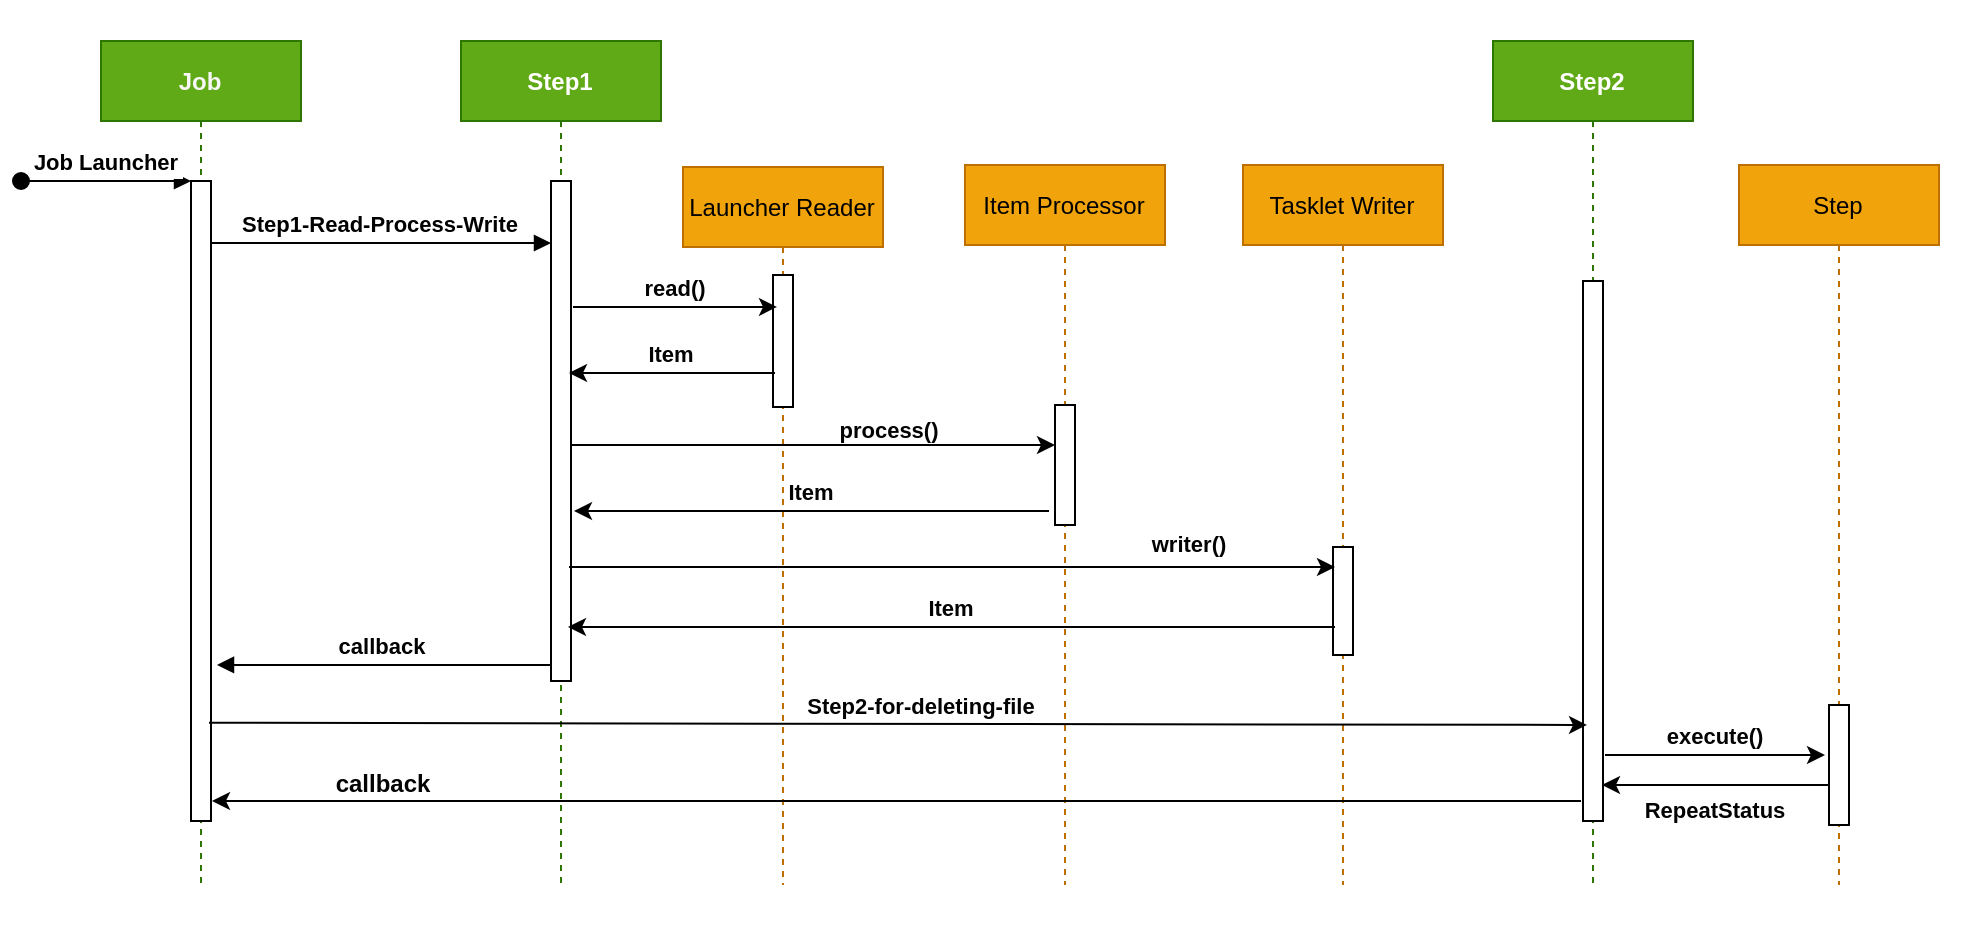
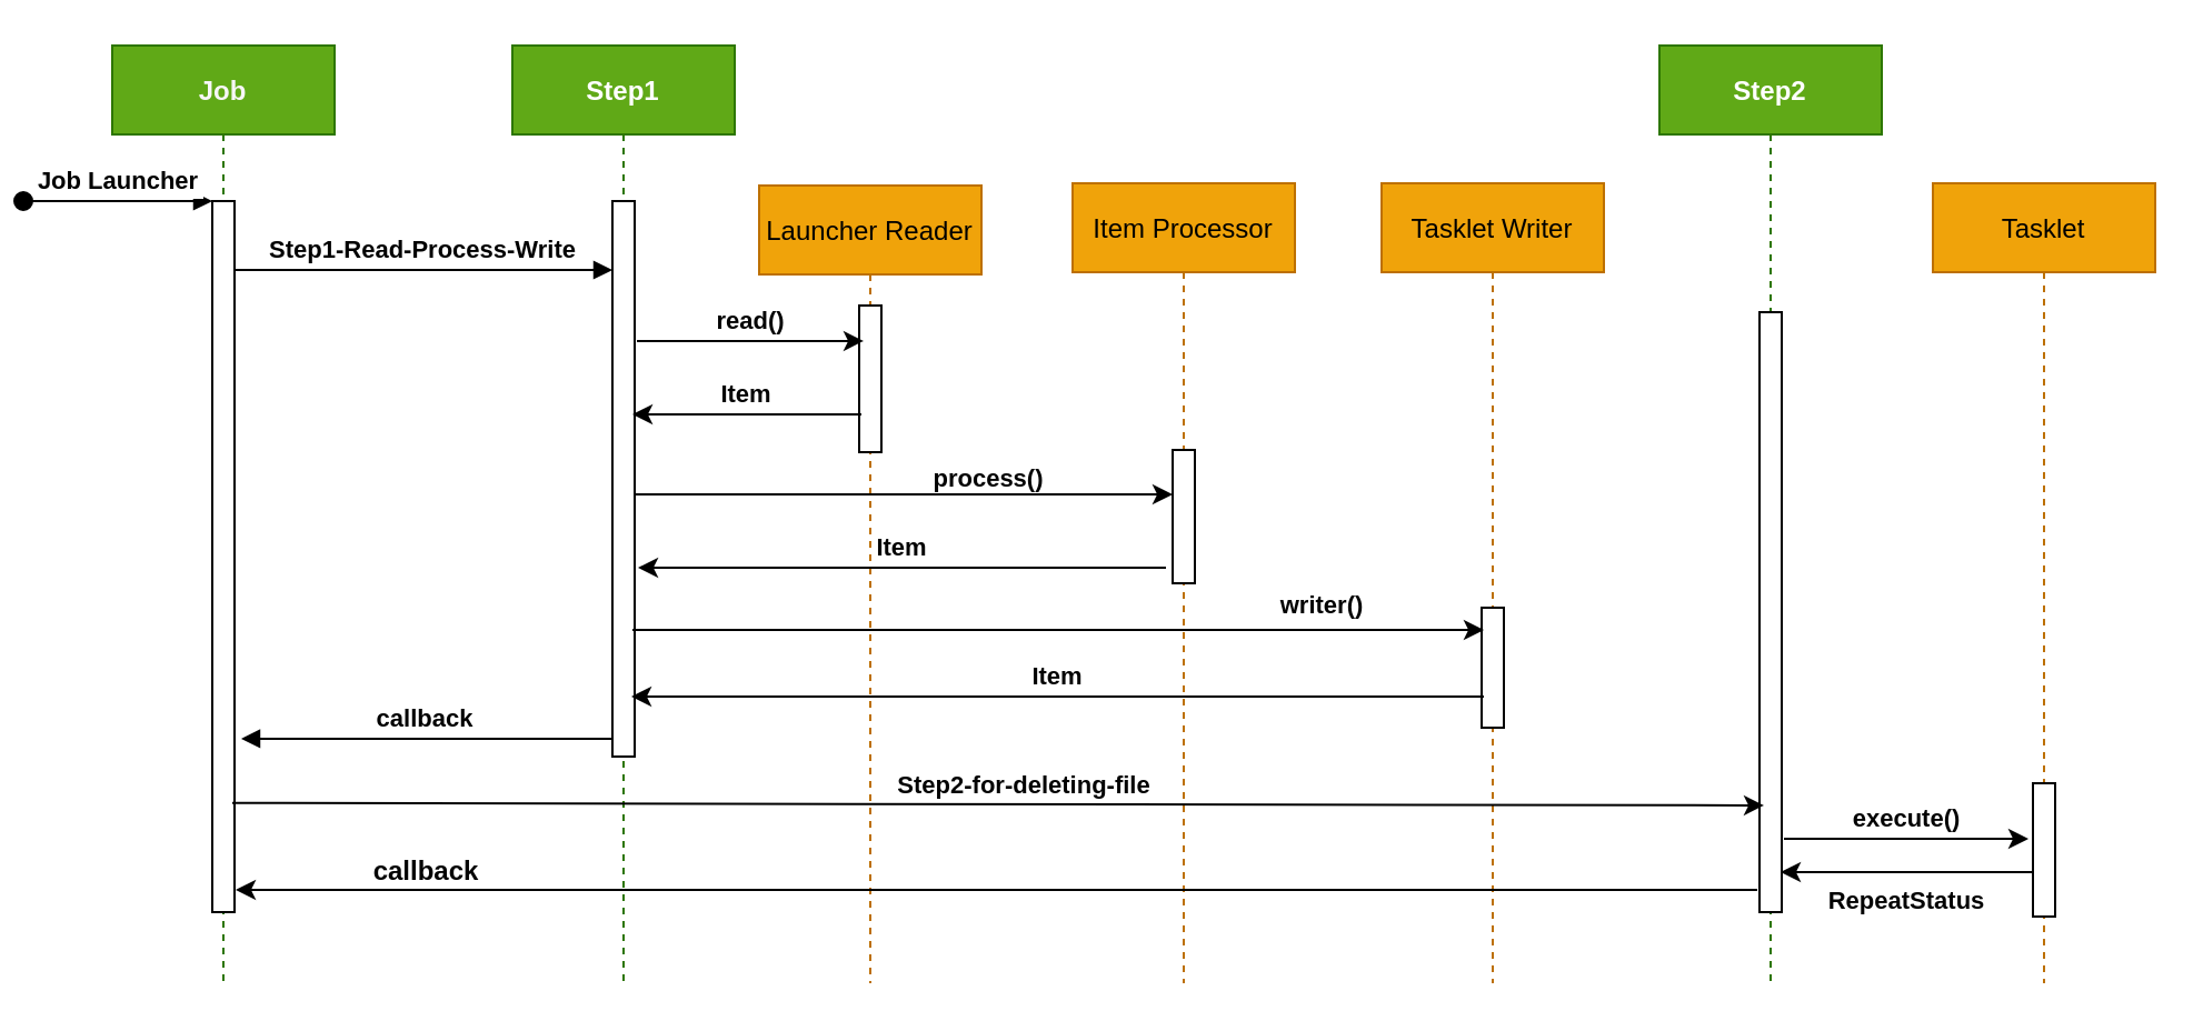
  <mxCell id="0" />
  <mxCell id="1" parent="0" />
  <mxCell id="2" value="Job" style="shape=umlLifeline;perimeter=lifelinePerimeter;container=1;collapsible=0;recursiveResize=0;rounded=0;shadow=0;strokeWidth=1;labelBackgroundColor=none;fillColor=#60a917;strokeColor=#2D7600;fontStyle=1;fontColor=#F7F7F7;" parent="1" vertex="1"><mxGeometry x="20" y="20" width="100" height="422" as="geometry" /></mxCell>
  <mxCell id="3" value="" style="points=[];perimeter=orthogonalPerimeter;rounded=0;shadow=0;strokeWidth=1;" parent="2" vertex="1"><mxGeometry x="45" y="70" width="10" height="320" as="geometry" /></mxCell>
  <mxCell id="4" value="Job Launcher" style="verticalAlign=bottom;startArrow=oval;endArrow=block;startSize=8;shadow=0;strokeWidth=1;fontStyle=1" parent="2" target="3" edge="1"><mxGeometry relative="1" as="geometry"><mxPoint x="-40" y="70" as="sourcePoint" /></mxGeometry></mxCell>
  <mxCell id="5" value="Step1" style="shape=umlLifeline;perimeter=lifelinePerimeter;container=1;collapsible=0;recursiveResize=0;rounded=0;shadow=0;strokeWidth=1;fillColor=#60a917;strokeColor=#2D7600;fontColor=#ffffff;fontStyle=1" parent="1" vertex="1"><mxGeometry x="200" y="20" width="100" height="422" as="geometry" /></mxCell>
  <mxCell id="6" value="" style="points=[];perimeter=orthogonalPerimeter;rounded=0;shadow=0;strokeWidth=1;" parent="5" vertex="1"><mxGeometry x="45" y="70" width="10" height="250" as="geometry" /></mxCell>
  <mxCell id="7" value="Step1-Read-Process-Write" style="verticalAlign=bottom;endArrow=block;entryX=0;entryY=0;shadow=0;strokeWidth=1;fontStyle=1" parent="1" edge="1"><mxGeometry relative="1" as="geometry"><mxPoint x="75" y="121" as="sourcePoint" /><mxPoint x="245" y="121" as="targetPoint" /></mxGeometry></mxCell>
  <mxCell id="8" value="callback" style="verticalAlign=bottom;endArrow=block;shadow=0;strokeWidth=1;entryX=1.3;entryY=0.274;entryDx=0;entryDy=0;entryPerimeter=0;fontStyle=1" parent="1" edge="1"><mxGeometry relative="1" as="geometry"><mxPoint x="245" y="331.94" as="sourcePoint" /><mxPoint x="78" y="331.94" as="targetPoint" /></mxGeometry></mxCell>
  <mxCell id="9" value="Step2" style="shape=umlLifeline;perimeter=lifelinePerimeter;container=1;collapsible=0;recursiveResize=0;rounded=0;shadow=0;strokeWidth=1;fillColor=#60a917;strokeColor=#2D7600;fontColor=#ffffff;fontStyle=1" vertex="1" parent="1"><mxGeometry x="716" y="20" width="100" height="422" as="geometry" /></mxCell>
  <mxCell id="10" value="" style="points=[];perimeter=orthogonalPerimeter;rounded=0;shadow=0;strokeWidth=1;" vertex="1" parent="9"><mxGeometry x="45" y="120" width="10" height="270" as="geometry" /></mxCell>
  <mxCell id="11" value="Launcher Reader" style="shape=umlLifeline;perimeter=lifelinePerimeter;container=1;collapsible=0;recursiveResize=0;rounded=0;shadow=0;strokeWidth=1;fillColor=#f0a30a;strokeColor=#BD7000;fontColor=#000000;" vertex="1" parent="1"><mxGeometry x="311" y="83" width="100" height="359" as="geometry" /></mxCell>
  <mxCell id="12" value="" style="points=[];perimeter=orthogonalPerimeter;rounded=0;shadow=0;strokeWidth=1;" vertex="1" parent="11"><mxGeometry x="45" y="54" width="10" height="66" as="geometry" /></mxCell>
  <mxCell id="13" value="Item Processor" style="shape=umlLifeline;perimeter=lifelinePerimeter;container=1;collapsible=0;recursiveResize=0;rounded=0;shadow=0;strokeWidth=1;fillColor=#f0a30a;strokeColor=#BD7000;fontColor=#000000;" vertex="1" parent="1"><mxGeometry x="452" y="82" width="100" height="360" as="geometry" /></mxCell>
  <mxCell id="14" value="" style="points=[];perimeter=orthogonalPerimeter;rounded=0;shadow=0;strokeWidth=1;" vertex="1" parent="13"><mxGeometry x="45" y="120" width="10" height="60" as="geometry" /></mxCell>
  <mxCell id="15" value="Tasklet Writer" style="shape=umlLifeline;perimeter=lifelinePerimeter;container=1;collapsible=0;recursiveResize=0;rounded=0;shadow=0;strokeWidth=1;fillColor=#f0a30a;strokeColor=#BD7000;fontColor=#000000;" vertex="1" parent="1"><mxGeometry x="591" y="82" width="100" height="360" as="geometry" /></mxCell>
  <mxCell id="16" value="" style="points=[];perimeter=orthogonalPerimeter;rounded=0;shadow=0;strokeWidth=1;" vertex="1" parent="15"><mxGeometry x="45" y="191" width="10" height="54" as="geometry" /></mxCell>
- <mxCell id="17" value="Step" style="shape=umlLifeline;perimeter=lifelinePerimeter;container=1;collapsible=0;recursiveResize=0;rounded=0;shadow=0;strokeWidth=1;fillColor=#f0a30a;strokeColor=#BD7000;fontColor=#000000;" vertex="1" parent="1"><mxGeometry x="839" y="82" width="100" height="360" as="geometry" /></mxCell>
+ <mxCell id="17" value="Tasklet" style="shape=umlLifeline;perimeter=lifelinePerimeter;container=1;collapsible=0;recursiveResize=0;rounded=0;shadow=0;strokeWidth=1;fillColor=#f0a30a;strokeColor=#BD7000;fontColor=#000000;" vertex="1" parent="1"><mxGeometry x="839" y="82" width="100" height="360" as="geometry" /></mxCell>
  <mxCell id="18" value="" style="points=[];perimeter=orthogonalPerimeter;rounded=0;shadow=0;strokeWidth=1;" vertex="1" parent="17"><mxGeometry x="45" y="270" width="10" height="60" as="geometry" /></mxCell>
  <mxCell id="19" value="" style="endArrow=classic;html=1;fontColor=#F7F7F7;entryX=0.2;entryY=0.873;entryDx=0;entryDy=0;entryPerimeter=0;exitX=0.9;exitY=0.89;exitDx=0;exitDy=0;exitPerimeter=0;" edge="1" parent="1"><mxGeometry width="50" height="50" relative="1" as="geometry"><mxPoint x="74" y="360.9" as="sourcePoint" /><mxPoint x="763" y="361.98" as="targetPoint" /></mxGeometry></mxCell>
  <mxCell id="20" value="Step2-for-deleting-file" style="edgeLabel;html=1;align=center;verticalAlign=bottom;resizable=0;points=[];fontColor=#030303;labelPosition=center;verticalLabelPosition=top;fontStyle=1" vertex="1" connectable="0" parent="19"><mxGeometry x="-0.091" y="-1" relative="1" as="geometry"><mxPoint x="43" y="-1" as="offset" /></mxGeometry></mxCell>
  <mxCell id="21" value="&lt;b&gt;read()&lt;/b&gt;" style="endArrow=classic;html=1;entryX=0.2;entryY=0.242;entryDx=0;entryDy=0;entryPerimeter=0;labelBackgroundColor=none;fontColor=#030303;labelPosition=center;verticalLabelPosition=top;align=center;verticalAlign=bottom;" edge="1" parent="1" target="12"><mxGeometry width="50" height="50" relative="1" as="geometry"><mxPoint x="256" y="153" as="sourcePoint" /><mxPoint x="356" y="152.026" as="targetPoint" /></mxGeometry></mxCell>
  <mxCell id="22" value="Item" style="endArrow=classic;html=1;labelBackgroundColor=none;fontColor=#030303;entryX=1.3;entryY=0.376;entryDx=0;entryDy=0;entryPerimeter=0;labelPosition=center;verticalLabelPosition=top;align=center;verticalAlign=bottom;fontStyle=1" edge="1" parent="1"><mxGeometry width="50" height="50" relative="1" as="geometry"><mxPoint x="357" y="186" as="sourcePoint" /><mxPoint x="254" y="186" as="targetPoint" /></mxGeometry></mxCell>
  <mxCell id="23" value="" style="endArrow=classic;html=1;labelBackgroundColor=none;fontColor=#030303;entryX=-0.1;entryY=0.35;entryDx=0;entryDy=0;entryPerimeter=0;" edge="1" parent="1"><mxGeometry width="50" height="50" relative="1" as="geometry"><mxPoint x="255.5" y="222" as="sourcePoint" /><mxPoint x="497" y="222" as="targetPoint" /></mxGeometry></mxCell>
  <mxCell id="24" value="process()" style="edgeLabel;html=1;align=center;verticalAlign=bottom;resizable=0;points=[];fontColor=#030303;fontStyle=1;labelPosition=center;verticalLabelPosition=top;" vertex="1" connectable="0" parent="23"><mxGeometry x="0.304" y="-1" relative="1" as="geometry"><mxPoint x="1" as="offset" /></mxGeometry></mxCell>
  <mxCell id="25" value="Item" style="endArrow=classic;html=1;labelBackgroundColor=none;fontColor=#030303;fontStyle=1;labelPosition=center;verticalLabelPosition=top;align=center;verticalAlign=bottom;" edge="1" parent="1"><mxGeometry width="50" height="50" relative="1" as="geometry"><mxPoint x="494" y="255" as="sourcePoint" /><mxPoint x="256.5" y="255" as="targetPoint" /></mxGeometry></mxCell>
  <mxCell id="26" value="" style="endArrow=classic;html=1;labelBackgroundColor=none;fontColor=#030303;" edge="1" parent="1"><mxGeometry width="50" height="50" relative="1" as="geometry"><mxPoint x="254" y="283" as="sourcePoint" /><mxPoint x="637" y="283" as="targetPoint" /></mxGeometry></mxCell>
  <mxCell id="27" value="writer()" style="edgeLabel;html=1;align=center;verticalAlign=bottom;resizable=0;points=[];fontColor=#030303;fontStyle=1;labelPosition=center;verticalLabelPosition=top;" vertex="1" connectable="0" parent="26"><mxGeometry x="0.611" y="3" relative="1" as="geometry"><mxPoint as="offset" /></mxGeometry></mxCell>
  <mxCell id="28" value="Item" style="endArrow=classic;html=1;labelBackgroundColor=none;fontColor=#030303;exitX=0.5;exitY=0.741;exitDx=0;exitDy=0;exitPerimeter=0;fontStyle=1;labelPosition=center;verticalLabelPosition=top;align=center;verticalAlign=bottom;" edge="1" parent="1"><mxGeometry width="50" height="50" relative="1" as="geometry"><mxPoint x="637" y="313.014" as="sourcePoint" /><mxPoint x="253.5" y="313" as="targetPoint" /></mxGeometry></mxCell>
  <mxCell id="29" value="execute()" style="endArrow=classic;html=1;labelBackgroundColor=none;fontColor=#030303;labelPosition=center;verticalLabelPosition=top;align=center;verticalAlign=bottom;fontStyle=1" edge="1" parent="1"><mxGeometry width="50" height="50" relative="1" as="geometry"><mxPoint x="772" y="377" as="sourcePoint" /><mxPoint x="882" y="377" as="targetPoint" /></mxGeometry></mxCell>
  <mxCell id="30" value="RepeatStatus" style="endArrow=classic;html=1;labelBackgroundColor=none;fontColor=#030303;labelPosition=center;verticalLabelPosition=bottom;align=center;verticalAlign=top;fontStyle=1" edge="1" parent="1"><mxGeometry width="50" height="50" relative="1" as="geometry"><mxPoint x="884" y="392" as="sourcePoint" /><mxPoint x="770.5" y="392" as="targetPoint" /></mxGeometry></mxCell>
  <mxCell id="31" value="" style="endArrow=classic;html=1;labelBackgroundColor=none;fontColor=#030303;exitX=-0.4;exitY=0.963;exitDx=0;exitDy=0;exitPerimeter=0;" edge="1" parent="1"><mxGeometry width="50" height="50" relative="1" as="geometry"><mxPoint x="760" y="400.01" as="sourcePoint" /><mxPoint x="75.5" y="400" as="targetPoint" /></mxGeometry></mxCell>
  <mxCell id="32" value="callback" style="text;html=1;align=center;verticalAlign=middle;resizable=0;points=[];autosize=1;strokeColor=none;fontColor=#030303;fontStyle=1" vertex="1" parent="1"><mxGeometry y="382" width="60" height="20" as="geometry" x="131" /></mxCell>
